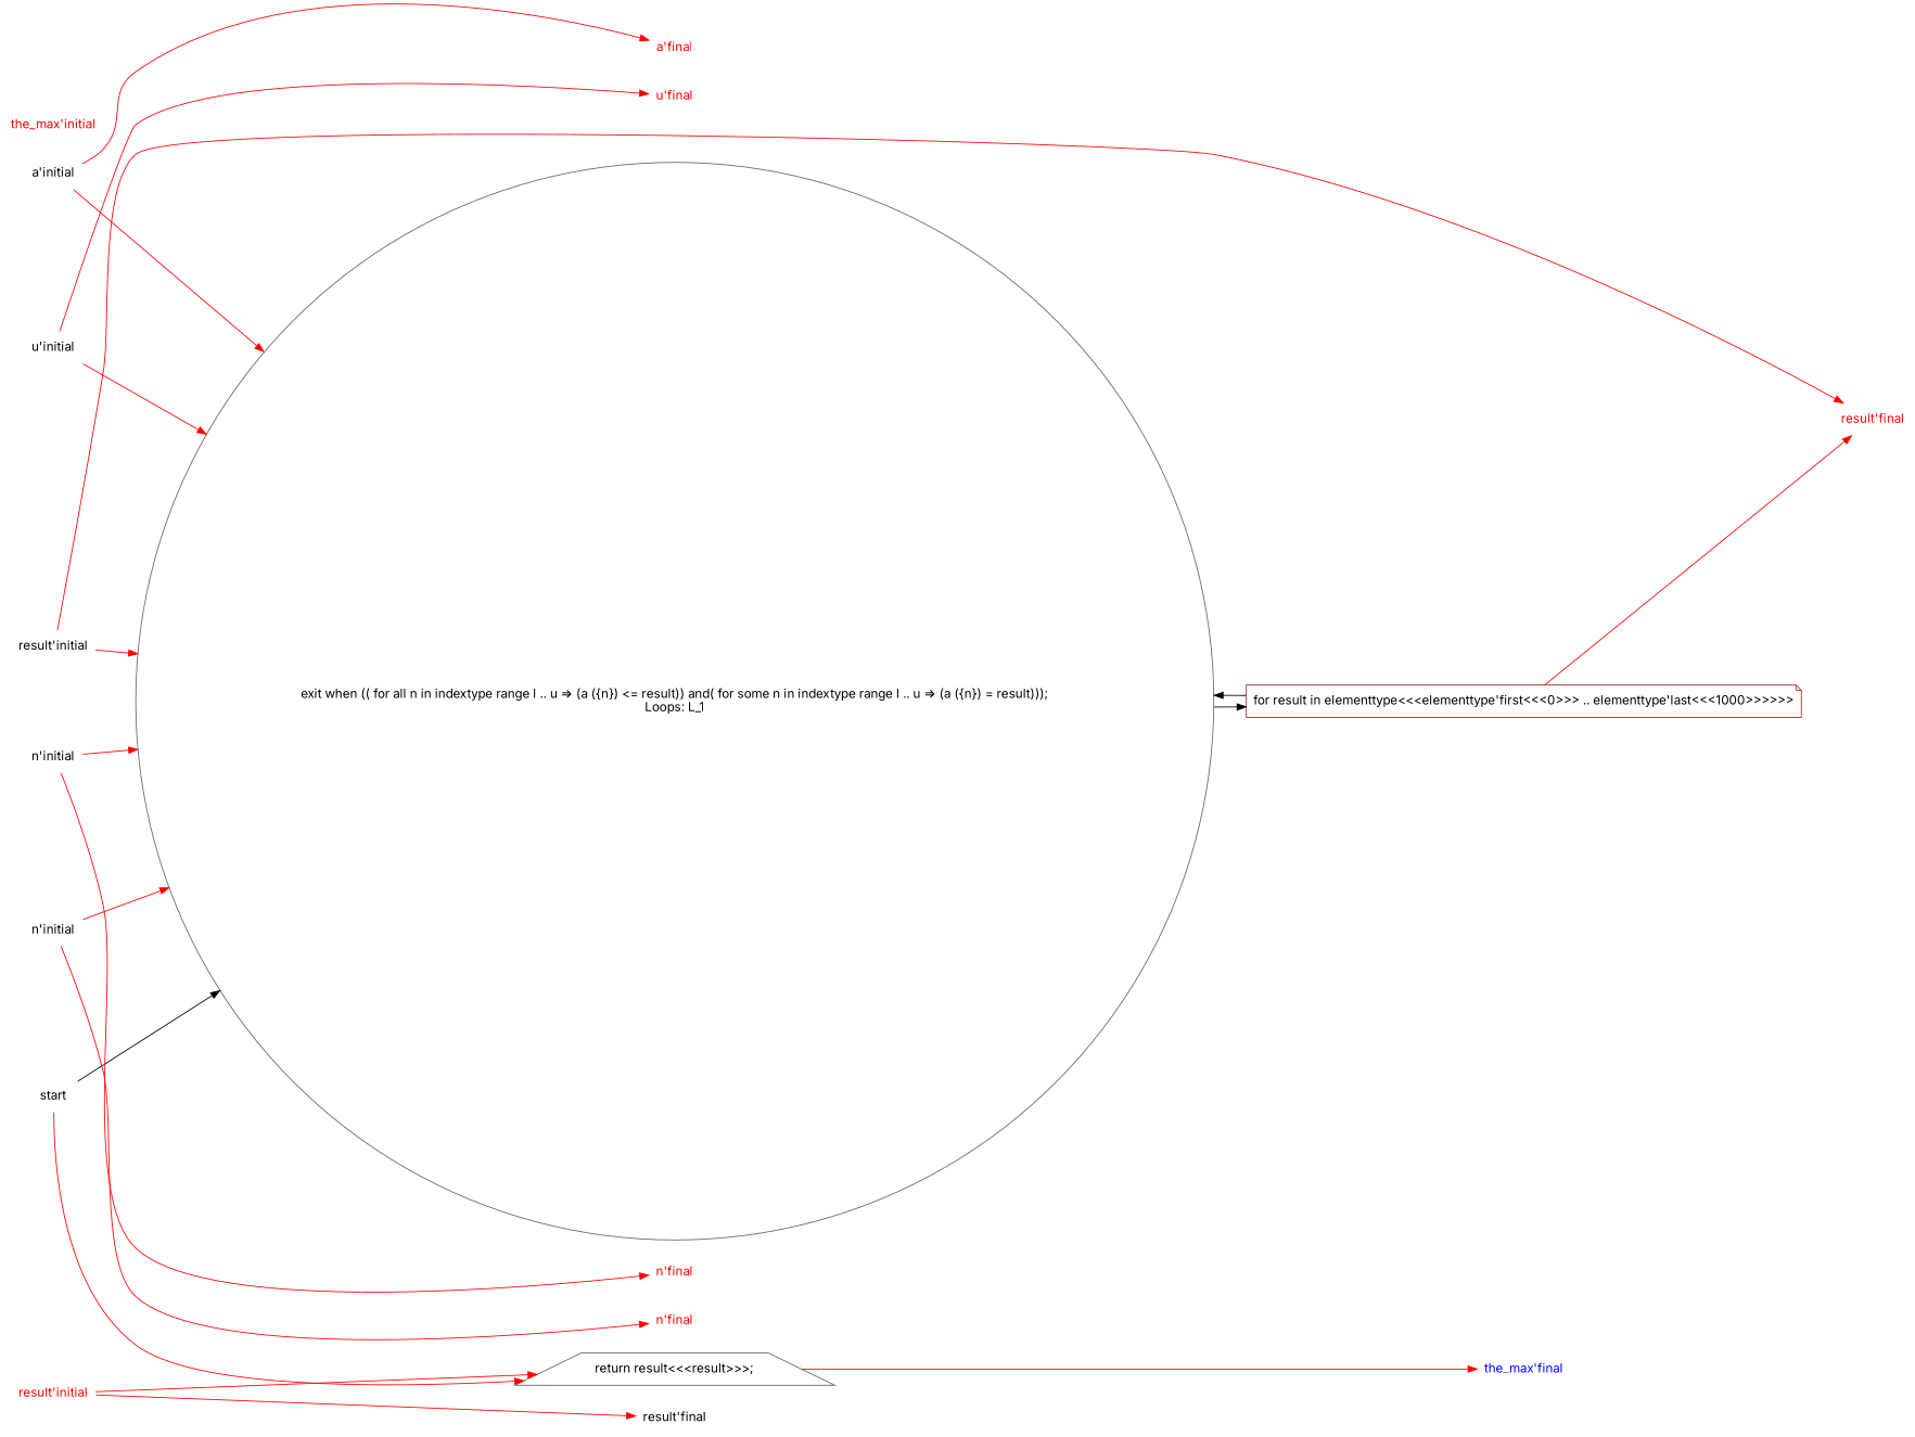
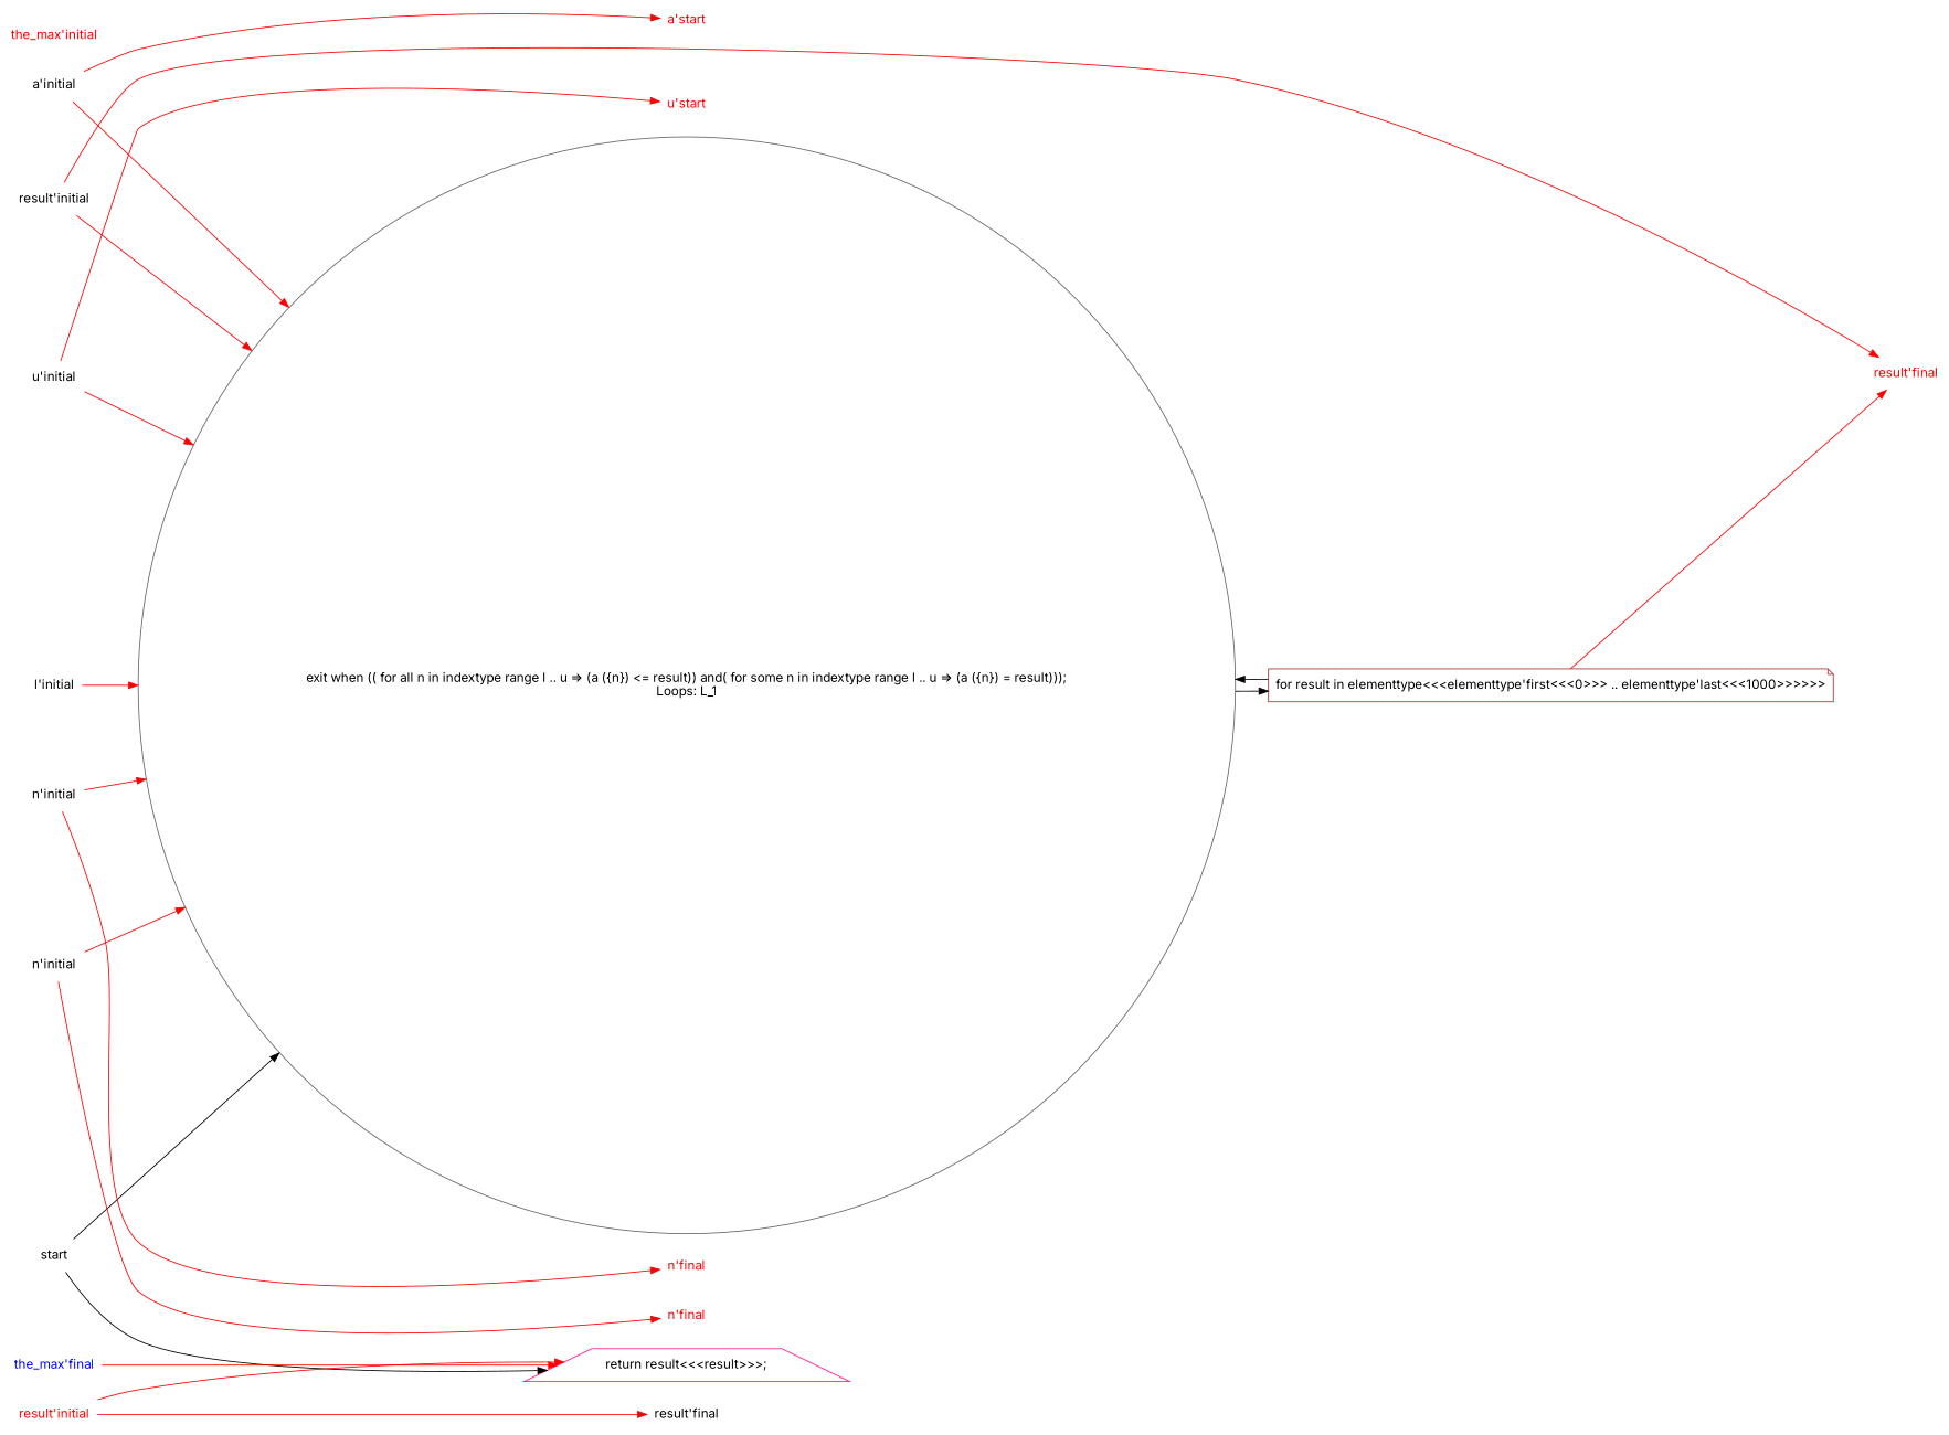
  digraph {
    fontname=Inter
    rankdir=LR
    splines=True
    node [color=deeppink fontname=Inter shape=plaintext]
    edge [arrowType=normal fontname=Inter color=red]
    n1 [label=start]
    n2 [color=gray40 label="exit when (( for all n in indextype range l .. u => (a ({n}) <= result)) and( for some n in indextype range l .. u => (a ({n}) = result)));\nLoops:&nbsp;L_1" shape=circle]
-   n3 [color=gray40 label="return result<<<result>>>;" shape=trapezium]
+   n3 [label="return result<<<result>>>;" shape=trapezium]
    n4 [color=brown label="for result in elementtype<<<elementtype'first<<<0>>> .. elementtype'last<<<1000>>>>>>" shape=note]
    n5 [color=brown fontcolor=blue label="the_max'final"]
    n6 [color=gray40 label="a'initial"]
-   n7 [color=gray40 fontcolor=red label="a'final"]
+   n7 [color=gray40 fontcolor=red label="a'start"]
+   n8 [label="l'initial"]
    n9 [color=gray40 label="u'initial"]
-   n10 [color=gray40 fontcolor=red label="u'final"]
+   n10 [color=gray40 fontcolor=red label="u'start"]
    n11 [color=brown label="n'initial"]
    n12 [color=brown fontcolor=red label="n'final"]
    n13 [color=gray40 label="n'initial"]
    n14 [fontcolor=red label="n'final"]
    n15 [fontcolor=red label="the_max'initial"]
    n16 [color=brown fontcolor=red label="result'initial"]
    n17 [label="result'final"]
    n18 [fontcolor=red label="result'final"]
    n19 [label="result'initial"]
    n1 -> n2 [color=""]
-   n1 -> n3
+   n1 -> n3 [color=""]
    n2 -> n4 [color=""]
-   n3 -> n5
+   n5 -> n3
    n4 -> n2 [color=""]
    n4 -> n18
    n6 -> n2
    n6 -> n7
+   n8 -> n2
    n9 -> n2
    n9 -> n10
    n11 -> n2
    n11 -> n12
    n13 -> n2
    n13 -> n14
    n16 -> n3
    n16 -> n17
    n19 -> n2
    n19 -> n18
  }
